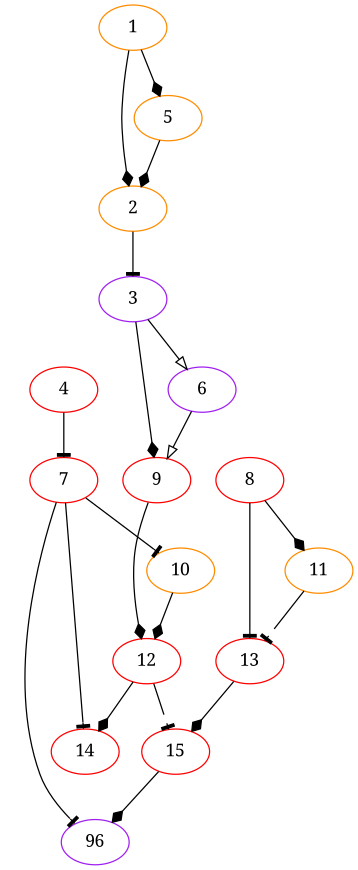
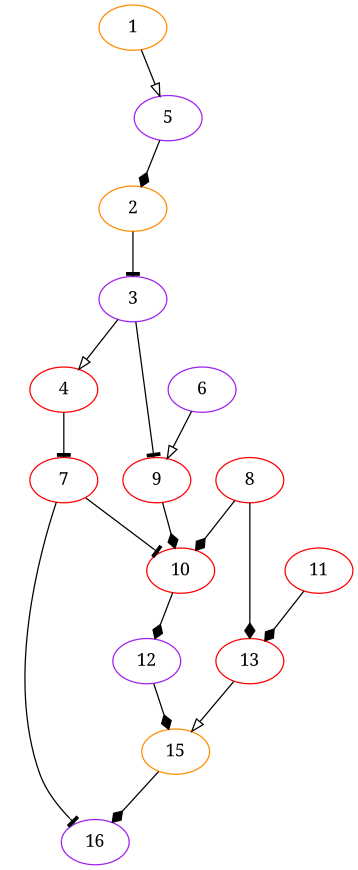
  strict digraph {
    fontname="Noto Serif"
    node [color=red fontname="Noto Serif"]
    edge [arrowhead=diamond fontname="Noto Serif"]
    1 [color=darkorange]
    2 [color=darkorange]
-   5 [color=darkorange]
+   5 [color=purple]
    3 [color=purple]
    6 [color=purple]
    9
-   11 [color=darkorange]
+   11
    8
    13
-   12
-   14
-   15
+   12 [color=purple]
+   15 [color=darkorange]
    4
    7
-   10 [color=darkorange]
-   16 [color=purple label=96]
-   1 -> 2
-   1 -> 5
+   10
+   16 [color=purple]
+   1 -> 5 [arrowhead=onormal]
    2 -> 3 [arrowhead=tee]
    5 -> 2
-   3 -> 6 [arrowhead=onormal]
-   3 -> 9
+   3 -> 4 [arrowhead=onormal]
+   3 -> 9 [arrowhead=tee]
    6 -> 9 [arrowhead=onormal]
-   9 -> 12
-   11 -> 13 [arrowhead=tee]
-   8 -> 11
-   8 -> 13 [arrowhead=tee]
-   13 -> 15
-   12 -> 14
-   12 -> 15 [arrowhead=tee]
+   9 -> 10
+   11 -> 13
+   8 -> 10
+   8 -> 13
+   13 -> 15 [arrowhead=onormal]
+   12 -> 15
    15 -> 16
    4 -> 7 [arrowhead=tee]
-   7 -> 14 [arrowhead=tee]
    7 -> 10 [arrowhead=tee]
    7 -> 16 [arrowhead=tee]
    10 -> 12
  }
